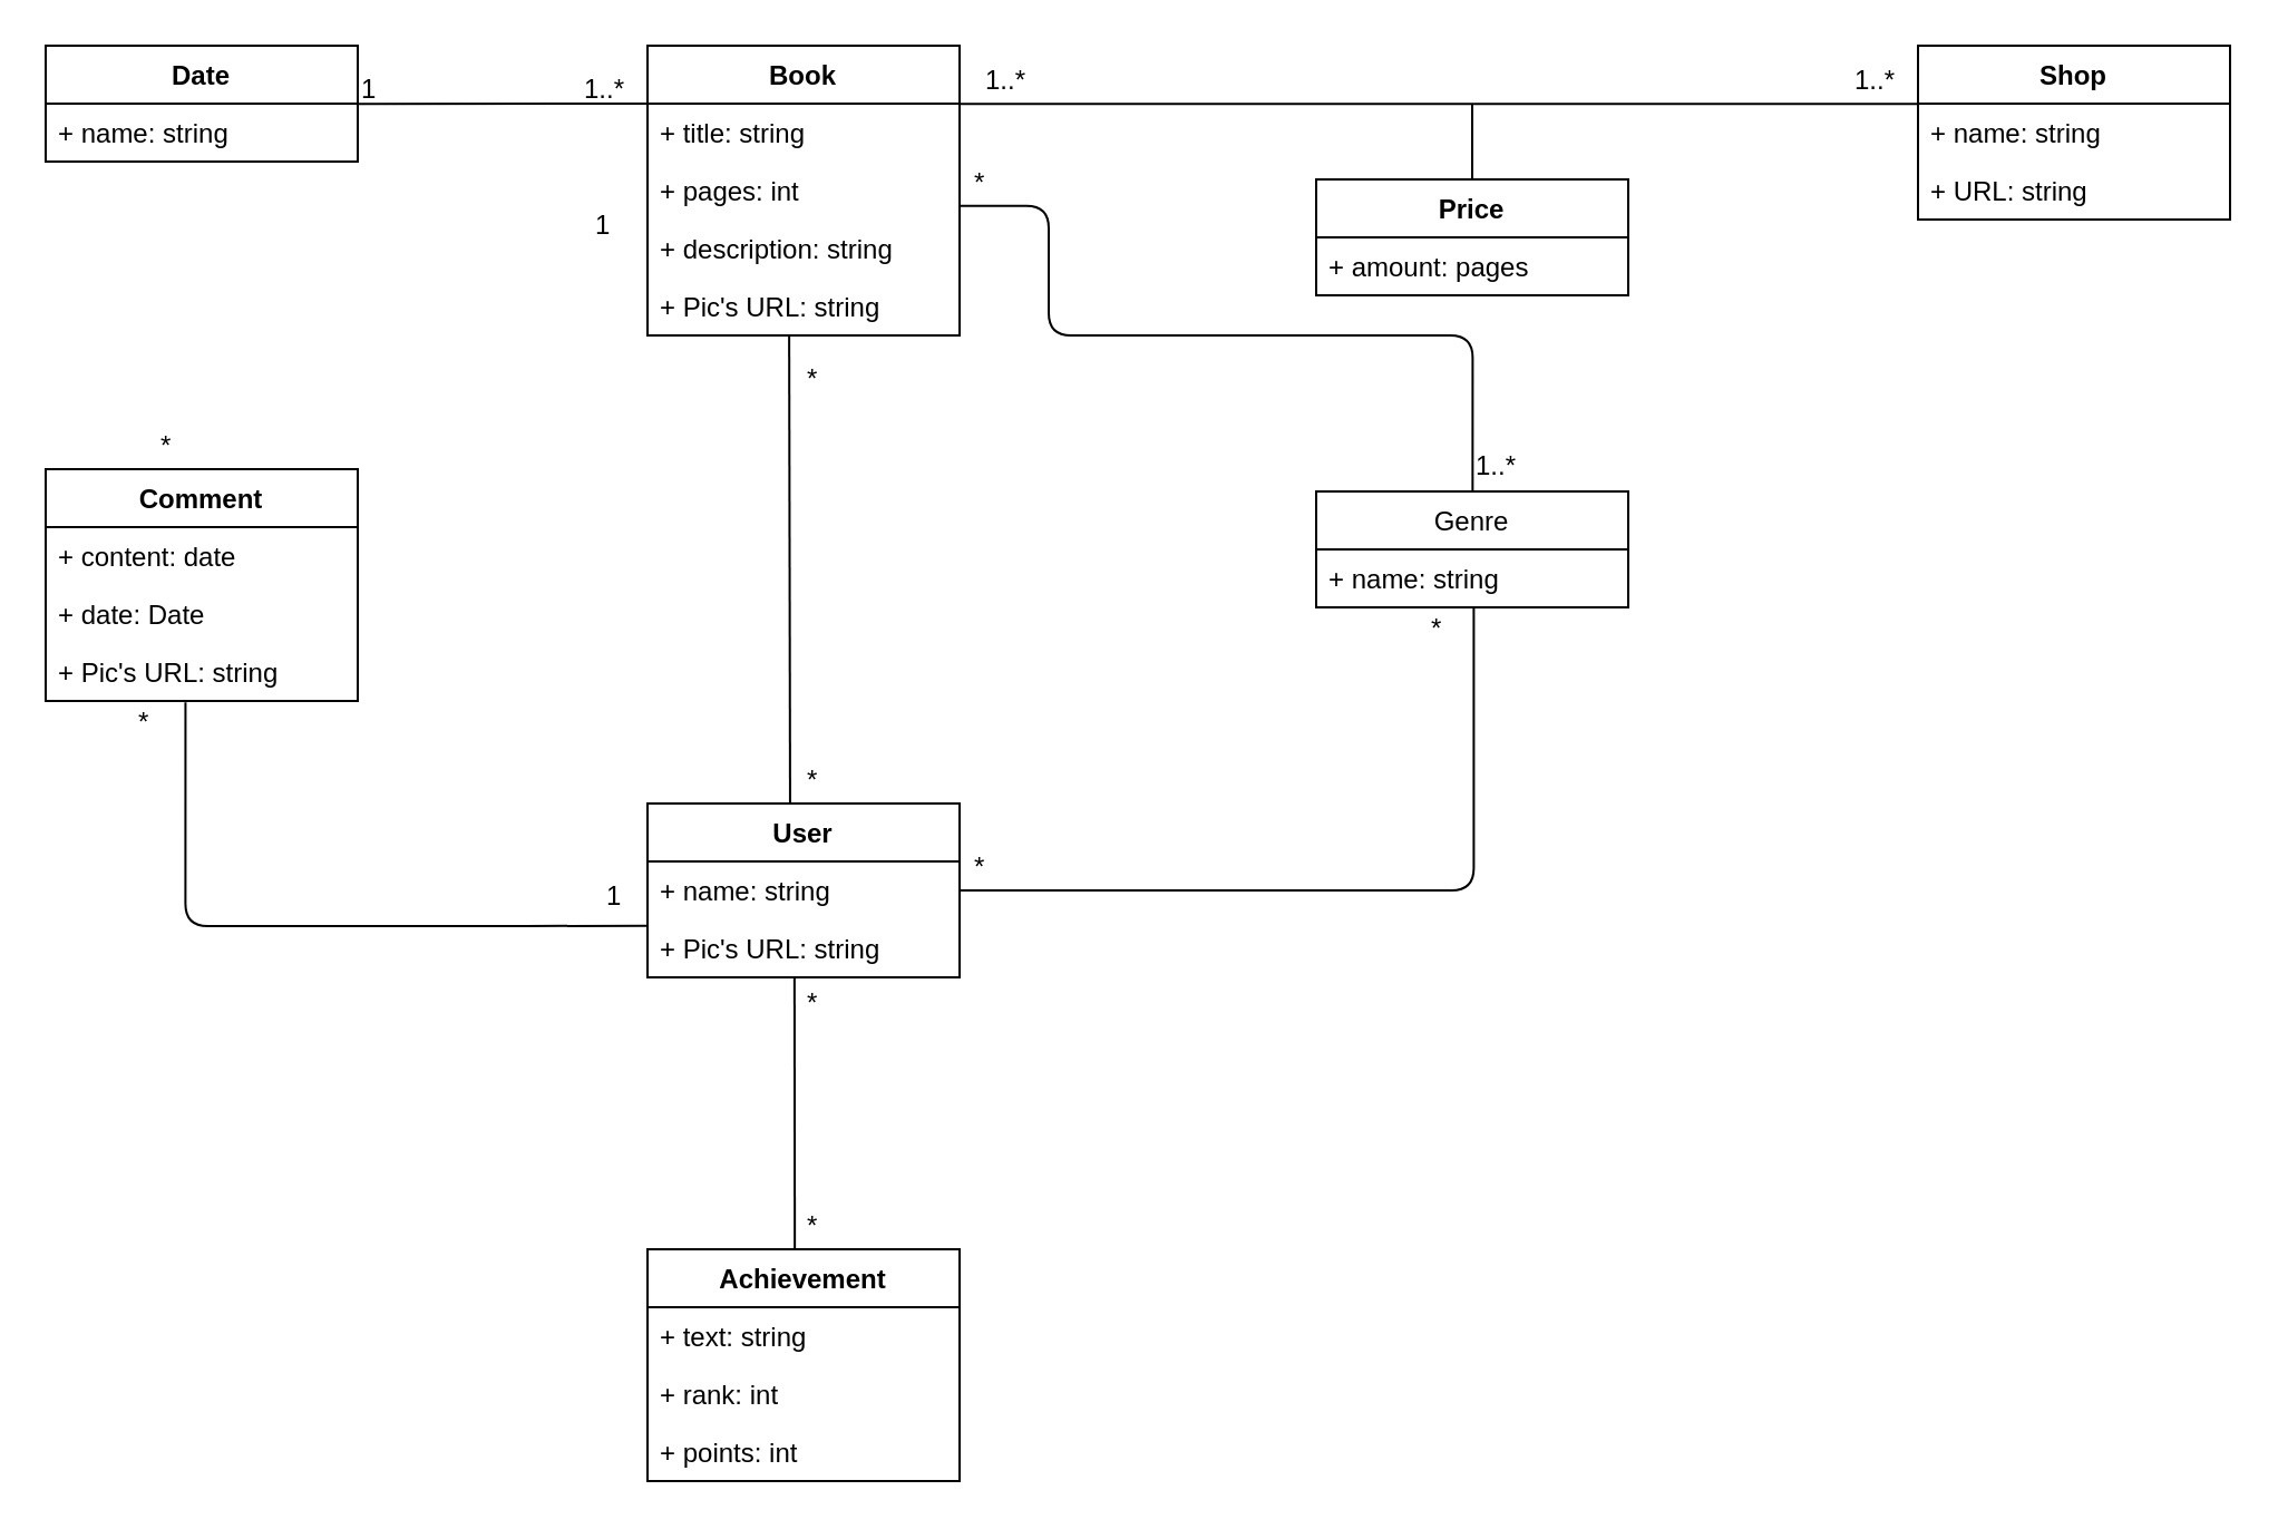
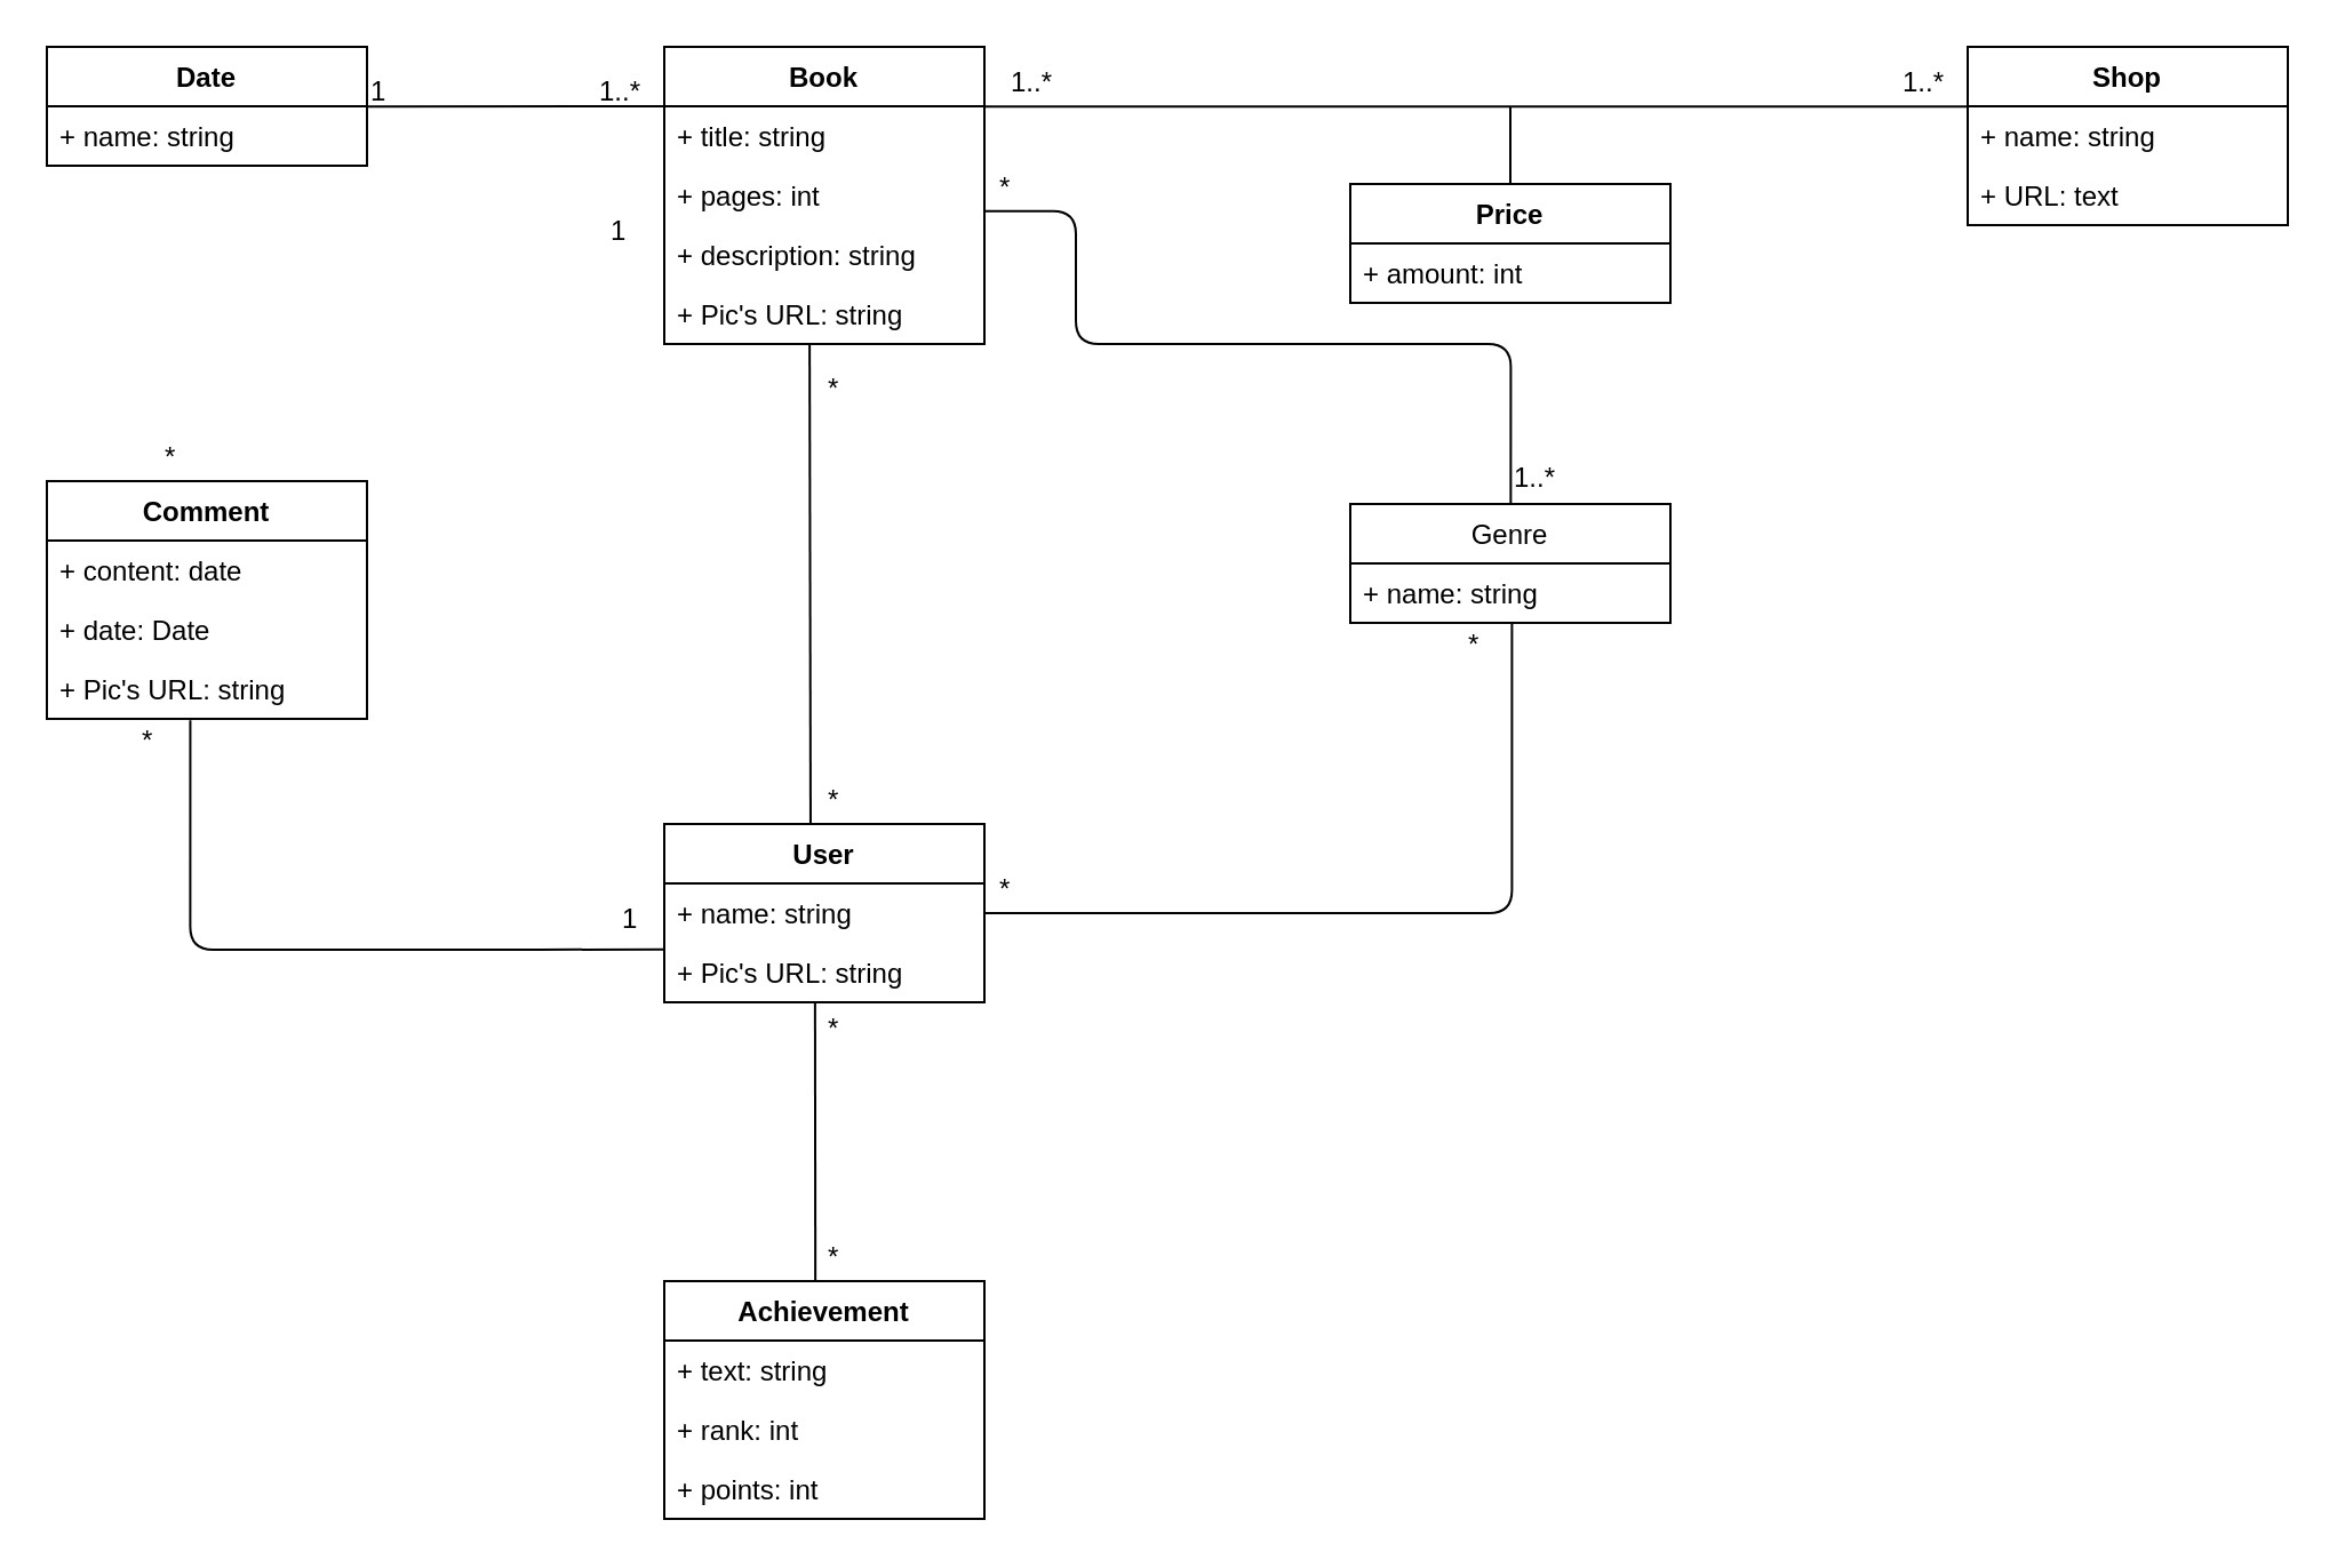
  <mxCell id="0" />
  <mxCell id="1" parent="0" />
  <mxCell id="2" value="Date" style="swimlane;fontStyle=1;childLayout=stackLayout;horizontal=1;startSize=26;fillColor=none;horizontalStack=0;resizeParent=1;resizeParentMax=0;resizeLast=0;collapsible=1;marginBottom=0;" vertex="1" parent="1"><mxGeometry x="20" y="20" width="140" height="52" as="geometry" /></mxCell>
  <mxCell id="3" value="+ name: string" style="text;strokeColor=none;fillColor=none;align=left;verticalAlign=top;spacingLeft=4;spacingRight=4;overflow=hidden;rotatable=0;points=[[0,0.5],[1,0.5]];portConstraint=eastwest;" vertex="1" parent="2"><mxGeometry y="26" width="140" height="26" as="geometry" /></mxCell>
  <mxCell id="4" value="Book" style="swimlane;fontStyle=1;childLayout=stackLayout;horizontal=1;startSize=26;fillColor=none;horizontalStack=0;resizeParent=1;resizeParentMax=0;resizeLast=0;collapsible=1;marginBottom=0;" vertex="1" parent="1"><mxGeometry x="290" y="20" width="140" height="130" as="geometry" /></mxCell>
  <mxCell id="5" value="+ title: string" style="text;strokeColor=none;fillColor=none;align=left;verticalAlign=top;spacingLeft=4;spacingRight=4;overflow=hidden;rotatable=0;points=[[0,0.5],[1,0.5]];portConstraint=eastwest;" vertex="1" parent="4"><mxGeometry y="26" width="140" height="26" as="geometry" /></mxCell>
  <mxCell id="6" value="+ pages: int" style="text;strokeColor=none;fillColor=none;align=left;verticalAlign=top;spacingLeft=4;spacingRight=4;overflow=hidden;rotatable=0;points=[[0,0.5],[1,0.5]];portConstraint=eastwest;" vertex="1" parent="4"><mxGeometry y="52" width="140" height="26" as="geometry" /></mxCell>
  <mxCell id="7" value="+ description: string" style="text;strokeColor=none;fillColor=none;align=left;verticalAlign=top;spacingLeft=4;spacingRight=4;overflow=hidden;rotatable=0;points=[[0,0.5],[1,0.5]];portConstraint=eastwest;" vertex="1" parent="4"><mxGeometry y="78" width="140" height="26" as="geometry" /></mxCell>
  <mxCell id="8" value="+ Pic's URL: string" style="text;strokeColor=none;fillColor=none;align=left;verticalAlign=top;spacingLeft=4;spacingRight=4;overflow=hidden;rotatable=0;points=[[0,0.5],[1,0.5]];portConstraint=eastwest;" vertex="1" parent="4"><mxGeometry y="104" width="140" height="26" as="geometry" /></mxCell>
  <mxCell id="9" value="Comment" style="swimlane;fontStyle=1;childLayout=stackLayout;horizontal=1;startSize=26;fillColor=none;horizontalStack=0;resizeParent=1;resizeParentMax=0;resizeLast=0;collapsible=1;marginBottom=0;" vertex="1" parent="1"><mxGeometry x="20" y="210" width="140" height="104" as="geometry" /></mxCell>
  <mxCell id="10" value="+ content: date" style="text;strokeColor=none;fillColor=none;align=left;verticalAlign=top;spacingLeft=4;spacingRight=4;overflow=hidden;rotatable=0;points=[[0,0.5],[1,0.5]];portConstraint=eastwest;" vertex="1" parent="9"><mxGeometry y="26" width="140" height="26" as="geometry" /></mxCell>
  <mxCell id="11" value="+ date: Date" style="text;strokeColor=none;fillColor=none;align=left;verticalAlign=top;spacingLeft=4;spacingRight=4;overflow=hidden;rotatable=0;points=[[0,0.5],[1,0.5]];portConstraint=eastwest;" vertex="1" parent="9"><mxGeometry y="52" width="140" height="26" as="geometry" /></mxCell>
  <mxCell id="12" value="+ Pic's URL: string" style="text;strokeColor=none;fillColor=none;align=left;verticalAlign=top;spacingLeft=4;spacingRight=4;overflow=hidden;rotatable=0;points=[[0,0.5],[1,0.5]];portConstraint=eastwest;" vertex="1" parent="9"><mxGeometry y="78" width="140" height="26" as="geometry" /></mxCell>
  <mxCell id="13" value="User" style="swimlane;fontStyle=1;childLayout=stackLayout;horizontal=1;startSize=26;fillColor=none;horizontalStack=0;resizeParent=1;resizeParentMax=0;resizeLast=0;collapsible=1;marginBottom=0;" vertex="1" parent="1"><mxGeometry x="290" y="360" width="140" height="78" as="geometry" /></mxCell>
  <mxCell id="14" value="+ name: string" style="text;strokeColor=none;fillColor=none;align=left;verticalAlign=top;spacingLeft=4;spacingRight=4;overflow=hidden;rotatable=0;points=[[0,0.5],[1,0.5]];portConstraint=eastwest;" vertex="1" parent="13"><mxGeometry y="26" width="140" height="26" as="geometry" /></mxCell>
  <mxCell id="15" value="+ Pic's URL: string" style="text;strokeColor=none;fillColor=none;align=left;verticalAlign=top;spacingLeft=4;spacingRight=4;overflow=hidden;rotatable=0;points=[[0,0.5],[1,0.5]];portConstraint=eastwest;" vertex="1" parent="13"><mxGeometry y="52" width="140" height="26" as="geometry" /></mxCell>
  <mxCell id="16" value="Shop" style="swimlane;fontStyle=1;childLayout=stackLayout;horizontal=1;startSize=26;fillColor=none;horizontalStack=0;resizeParent=1;resizeParentMax=0;resizeLast=0;collapsible=1;marginBottom=0;" vertex="1" parent="1"><mxGeometry x="860" y="20" width="140" height="78" as="geometry" /></mxCell>
  <mxCell id="17" value="+ name: string" style="text;strokeColor=none;fillColor=none;align=left;verticalAlign=top;spacingLeft=4;spacingRight=4;overflow=hidden;rotatable=0;points=[[0,0.5],[1,0.5]];portConstraint=eastwest;" vertex="1" parent="16"><mxGeometry y="26" width="140" height="26" as="geometry" /></mxCell>
- <mxCell id="18" value="+ URL: string" style="text;strokeColor=none;fillColor=none;align=left;verticalAlign=top;spacingLeft=4;spacingRight=4;overflow=hidden;rotatable=0;points=[[0,0.5],[1,0.5]];portConstraint=eastwest;" vertex="1" parent="16"><mxGeometry y="52" width="140" height="26" as="geometry" /></mxCell>
+ <mxCell id="18" value="+ URL: text" style="text;strokeColor=none;fillColor=none;align=left;verticalAlign=top;spacingLeft=4;spacingRight=4;overflow=hidden;rotatable=0;points=[[0,0.5],[1,0.5]];portConstraint=eastwest;" vertex="1" parent="16"><mxGeometry y="52" width="140" height="26" as="geometry" /></mxCell>
  <mxCell id="19" value="Price" style="swimlane;fontStyle=1;childLayout=stackLayout;horizontal=1;startSize=26;fillColor=none;horizontalStack=0;resizeParent=1;resizeParentMax=0;resizeLast=0;collapsible=1;marginBottom=0;" vertex="1" parent="1"><mxGeometry x="590" y="80" width="140" height="52" as="geometry" /></mxCell>
- <mxCell id="20" value="+ amount: pages" style="text;strokeColor=none;fillColor=none;align=left;verticalAlign=top;spacingLeft=4;spacingRight=4;overflow=hidden;rotatable=0;points=[[0,0.5],[1,0.5]];portConstraint=eastwest;" vertex="1" parent="19"><mxGeometry y="26" width="140" height="26" as="geometry" /></mxCell>
+ <mxCell id="20" value="+ amount: int" style="text;strokeColor=none;fillColor=none;align=left;verticalAlign=top;spacingLeft=4;spacingRight=4;overflow=hidden;rotatable=0;points=[[0,0.5],[1,0.5]];portConstraint=eastwest;" vertex="1" parent="19"><mxGeometry y="26" width="140" height="26" as="geometry" /></mxCell>
  <mxCell id="21" value="Achievement" style="swimlane;fontStyle=1;childLayout=stackLayout;horizontal=1;startSize=26;fillColor=none;horizontalStack=0;resizeParent=1;resizeParentMax=0;resizeLast=0;collapsible=1;marginBottom=0;" vertex="1" parent="1"><mxGeometry x="290" y="560" width="140" height="104" as="geometry" /></mxCell>
  <mxCell id="22" value="+ text: string" style="text;strokeColor=none;fillColor=none;align=left;verticalAlign=top;spacingLeft=4;spacingRight=4;overflow=hidden;rotatable=0;points=[[0,0.5],[1,0.5]];portConstraint=eastwest;" vertex="1" parent="21"><mxGeometry y="26" width="140" height="26" as="geometry" /></mxCell>
  <mxCell id="23" value="+ rank: int" style="text;strokeColor=none;fillColor=none;align=left;verticalAlign=top;spacingLeft=4;spacingRight=4;overflow=hidden;rotatable=0;points=[[0,0.5],[1,0.5]];portConstraint=eastwest;" vertex="1" parent="21"><mxGeometry y="52" width="140" height="26" as="geometry" /></mxCell>
  <mxCell id="24" value="+ points: int" style="text;strokeColor=none;fillColor=none;align=left;verticalAlign=top;spacingLeft=4;spacingRight=4;overflow=hidden;rotatable=0;points=[[0,0.5],[1,0.5]];portConstraint=eastwest;" vertex="1" parent="21"><mxGeometry y="78" width="140" height="26" as="geometry" /></mxCell>
  <mxCell id="25" value="" style="endArrow=none;html=1;exitX=0.999;exitY=0.003;exitDx=0;exitDy=0;exitPerimeter=0;entryX=-0.001;entryY=0.001;entryDx=0;entryDy=0;entryPerimeter=0;" edge="1" parent="1" source="3" target="5"><mxGeometry width="50" height="50" relative="1" as="geometry"><mxPoint x="160" y="47" as="sourcePoint" /><mxPoint x="290" y="47" as="targetPoint" /></mxGeometry></mxCell>
  <mxCell id="26" value="1" style="text;html=1;resizable=0;points=[];autosize=1;align=left;verticalAlign=top;spacingTop=-4;" vertex="1" parent="1"><mxGeometry x="160" y="30" width="20" height="20" as="geometry" /></mxCell>
  <mxCell id="27" value="1..*" style="text;html=1;resizable=0;points=[];autosize=1;align=left;verticalAlign=top;spacingTop=-4;" vertex="1" parent="1"><mxGeometry x="260" y="30" width="30" height="20" as="geometry" /></mxCell>
  <mxCell id="28" value="1..*" style="text;html=1;resizable=0;points=[];autosize=1;align=left;verticalAlign=top;spacingTop=-4;" vertex="1" parent="1"><mxGeometry x="440" y="26" width="30" height="20" as="geometry" /></mxCell>
  <mxCell id="29" value="1..*" style="text;html=1;resizable=0;points=[];autosize=1;align=left;verticalAlign=top;spacingTop=-4;" vertex="1" parent="1"><mxGeometry x="830" y="26" width="30" height="20" as="geometry" /></mxCell>
  <mxCell id="30" value="" style="endArrow=none;html=1;exitX=0.5;exitY=0;exitDx=0;exitDy=0;" edge="1" parent="1" source="19"><mxGeometry width="50" height="50" relative="1" as="geometry"><mxPoint x="650" y="100" as="sourcePoint" /><mxPoint x="660" y="46" as="targetPoint" /></mxGeometry></mxCell>
  <mxCell id="31" value="1" style="text;html=1;resizable=0;points=[];autosize=1;align=left;verticalAlign=top;spacingTop=-4;" vertex="1" parent="1"><mxGeometry x="265" y="91" width="20" height="20" as="geometry" /></mxCell>
  <mxCell id="32" value="*" style="text;html=1;resizable=0;points=[];autosize=1;align=left;verticalAlign=top;spacingTop=-4;" vertex="1" parent="1"><mxGeometry x="70" y="190" width="20" height="20" as="geometry" /></mxCell>
  <mxCell id="33" value="" style="endArrow=none;html=1;entryX=0;entryY=0.11;entryDx=0;entryDy=0;entryPerimeter=0;exitX=0.448;exitY=1.024;exitDx=0;exitDy=0;exitPerimeter=0;edgeStyle=orthogonalEdgeStyle;" edge="1" parent="1" source="12" target="15"><mxGeometry width="50" height="50" relative="1" as="geometry"><mxPoint x="110" y="430" as="sourcePoint" /><mxPoint x="170" y="390" as="targetPoint" /><Array as="points"><mxPoint x="83" y="415" /><mxPoint x="225" y="415" /></Array></mxGeometry></mxCell>
  <mxCell id="34" value="*" style="text;html=1;resizable=0;points=[];autosize=1;align=left;verticalAlign=top;spacingTop=-4;" vertex="1" parent="1"><mxGeometry x="60" y="314" width="20" height="20" as="geometry" /></mxCell>
  <mxCell id="35" value="1" style="text;html=1;resizable=0;points=[];autosize=1;align=left;verticalAlign=top;spacingTop=-4;" vertex="1" parent="1"><mxGeometry x="270" y="392" width="20" height="20" as="geometry" /></mxCell>
  <mxCell id="36" value="" style="endArrow=none;html=1;entryX=0.471;entryY=0.996;entryDx=0;entryDy=0;entryPerimeter=0;exitX=0.472;exitY=0.004;exitDx=0;exitDy=0;exitPerimeter=0;" edge="1" parent="1" source="21" target="15"><mxGeometry width="50" height="50" relative="1" as="geometry"><mxPoint x="290" y="530" as="sourcePoint" /><mxPoint x="340" y="480" as="targetPoint" /></mxGeometry></mxCell>
  <mxCell id="37" value="*" style="text;html=1;resizable=0;points=[];autosize=1;align=left;verticalAlign=top;spacingTop=-4;" vertex="1" parent="1"><mxGeometry x="360" y="440" width="20" height="20" as="geometry" /></mxCell>
  <mxCell id="38" value="*" style="text;html=1;resizable=0;points=[];autosize=1;align=left;verticalAlign=top;spacingTop=-4;" vertex="1" parent="1"><mxGeometry x="360" y="540" width="20" height="20" as="geometry" /></mxCell>
  <mxCell id="39" value="" style="endArrow=none;html=1;entryX=0.454;entryY=0.993;entryDx=0;entryDy=0;entryPerimeter=0;exitX=0.457;exitY=0;exitDx=0;exitDy=0;exitPerimeter=0;" edge="1" parent="1" source="13" target="8"><mxGeometry width="50" height="50" relative="1" as="geometry"><mxPoint x="440" y="260" as="sourcePoint" /><mxPoint x="490" y="210" as="targetPoint" /></mxGeometry></mxCell>
  <mxCell id="40" value="*" style="text;html=1;resizable=0;points=[];autosize=1;align=left;verticalAlign=top;spacingTop=-4;" vertex="1" parent="1"><mxGeometry x="360" y="340" width="20" height="20" as="geometry" /></mxCell>
  <mxCell id="41" value="*" style="text;html=1;resizable=0;points=[];autosize=1;align=left;verticalAlign=top;spacingTop=-4;" vertex="1" parent="1"><mxGeometry x="360" y="160" width="20" height="20" as="geometry" /></mxCell>
  <mxCell id="42" value="" style="endArrow=none;html=1;exitX=1;exitY=0.003;exitDx=0;exitDy=0;exitPerimeter=0;entryX=0.993;entryY=1.004;entryDx=0;entryDy=0;entryPerimeter=0;" edge="1" parent="1" source="5" target="29"><mxGeometry width="50" height="50" relative="1" as="geometry"><mxPoint x="500" y="80" as="sourcePoint" /><mxPoint x="550" y="30" as="targetPoint" /></mxGeometry></mxCell>
  <mxCell id="43" value="" style="endArrow=none;html=1;exitX=1;exitY=0.765;exitDx=0;exitDy=0;exitPerimeter=0;entryX=0.006;entryY=1.03;entryDx=0;entryDy=0;edgeStyle=orthogonalEdgeStyle;entryPerimeter=0;" edge="1" parent="1" source="6" target="45"><mxGeometry width="50" height="50" relative="1" as="geometry"><mxPoint x="470" y="190" as="sourcePoint" /><mxPoint x="660.2" y="219" as="targetPoint" /><Array as="points"><mxPoint x="470" y="92" /><mxPoint x="470" y="150" /><mxPoint x="660" y="150" /></Array></mxGeometry></mxCell>
  <mxCell id="44" value="*" style="text;html=1;resizable=0;points=[];autosize=1;align=left;verticalAlign=top;spacingTop=-4;" vertex="1" parent="1"><mxGeometry x="435" y="72" width="20" height="20" as="geometry" /></mxCell>
  <mxCell id="45" value="1..*" style="text;html=1;resizable=0;points=[];autosize=1;align=left;verticalAlign=top;spacingTop=-4;" vertex="1" parent="1"><mxGeometry x="660" y="199" width="30" height="20" as="geometry" /></mxCell>
  <mxCell id="46" value="" style="endArrow=none;html=1;exitX=1;exitY=0.5;exitDx=0;exitDy=0;edgeStyle=orthogonalEdgeStyle;entryX=0.505;entryY=0.99;entryDx=0;entryDy=0;entryPerimeter=0;" edge="1" parent="1" source="14" target="50"><mxGeometry width="50" height="50" relative="1" as="geometry"><mxPoint x="480" y="440" as="sourcePoint" /><mxPoint x="661" y="305" as="targetPoint" /><Array as="points"><mxPoint x="661" y="399" /></Array></mxGeometry></mxCell>
  <mxCell id="47" value="*" style="text;html=1;resizable=0;points=[];autosize=1;align=left;verticalAlign=top;spacingTop=-4;" vertex="1" parent="1"><mxGeometry x="435" y="379" width="20" height="20" as="geometry" /></mxCell>
  <mxCell id="48" value="*" style="text;html=1;resizable=0;points=[];autosize=1;align=left;verticalAlign=top;spacingTop=-4;" vertex="1" parent="1"><mxGeometry x="640" y="272" width="20" height="20" as="geometry" /></mxCell>
  <mxCell id="49" value="Genre" style="swimlane;fontStyle=0;childLayout=stackLayout;horizontal=1;startSize=26;fillColor=none;horizontalStack=0;resizeParent=1;resizeParentMax=0;resizeLast=0;collapsible=1;marginBottom=0;" vertex="1" parent="1"><mxGeometry x="590" y="220" width="140" height="52" as="geometry" /></mxCell>
  <mxCell id="50" value="+ name: string" style="text;strokeColor=none;fillColor=none;align=left;verticalAlign=top;spacingLeft=4;spacingRight=4;overflow=hidden;rotatable=0;points=[[0,0.5],[1,0.5]];portConstraint=eastwest;" vertex="1" parent="49"><mxGeometry y="26" width="140" height="26" as="geometry" /></mxCell>
